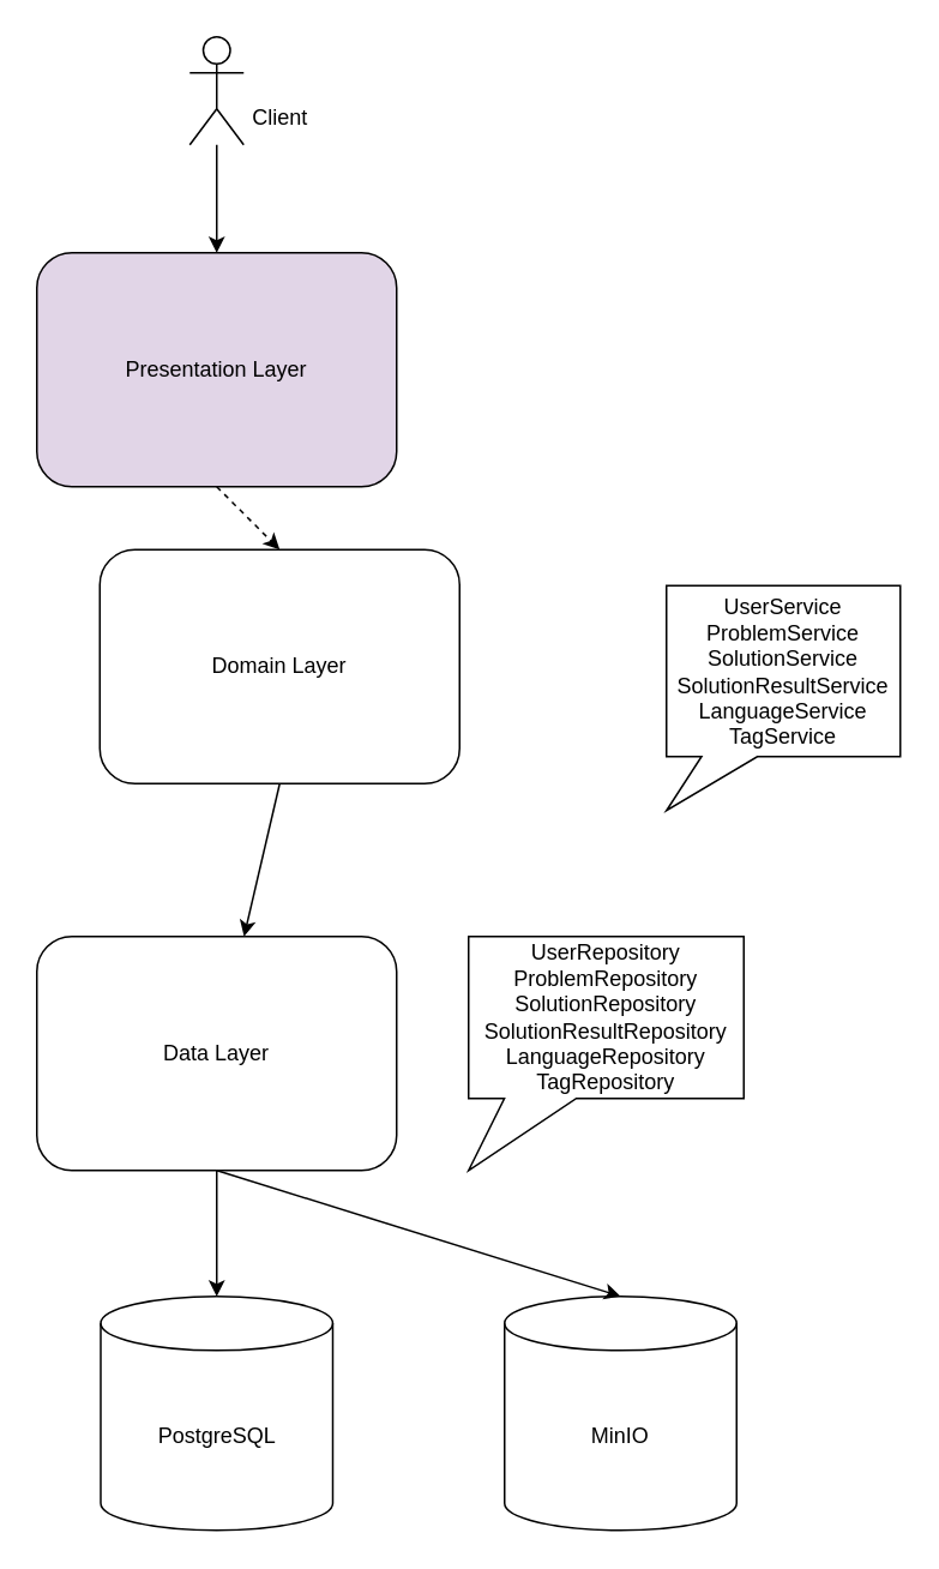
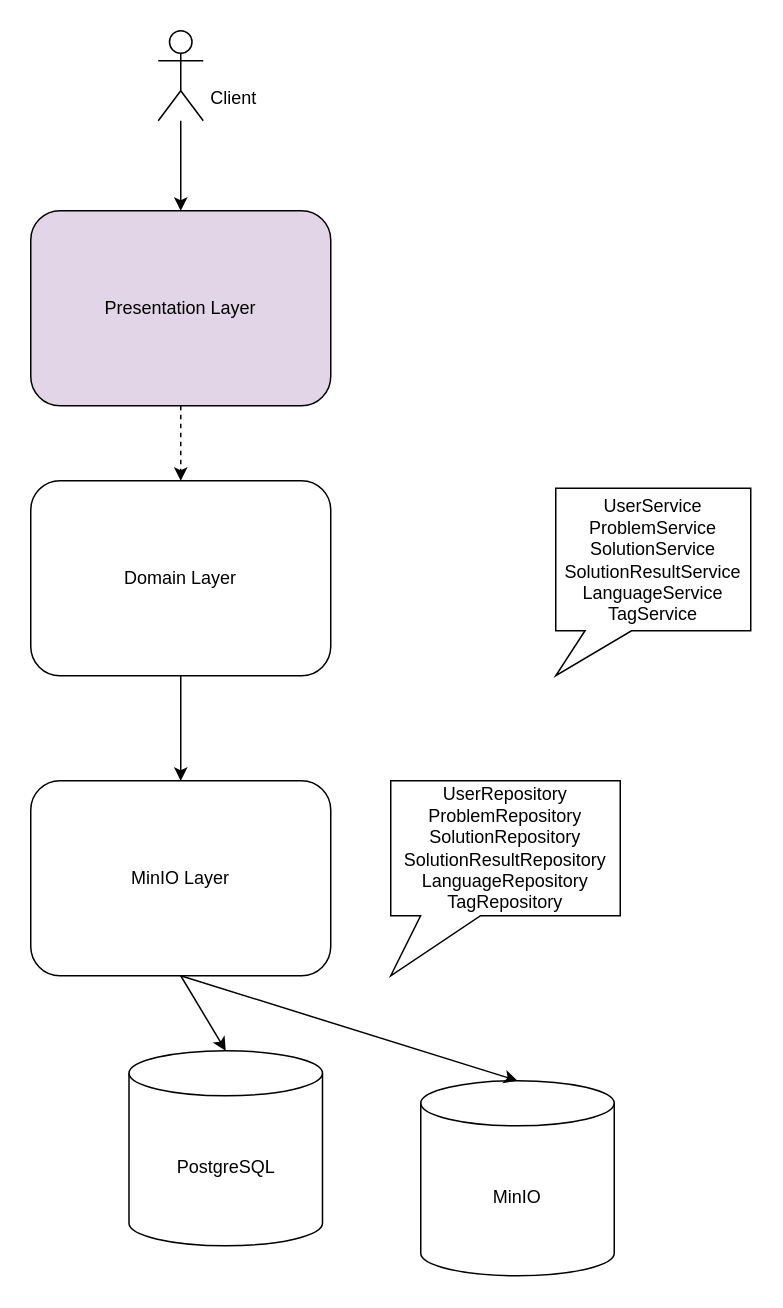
  <mxCell id="0" />
  <mxCell id="1" parent="0" />
  <mxCell id="2" value="Presentation Layer" style="rounded=1;whiteSpace=wrap;html=1;fillColor=#e1d5e7;" parent="1" vertex="1"><mxGeometry x="20" y="140" width="200" height="130" as="geometry" /></mxCell>
  <mxCell id="3" value="" style="endArrow=classic;html=1;rounded=0;entryX=0.5;entryY=0;entryDx=0;entryDy=0;" parent="1" source="8" target="2" edge="1"><mxGeometry width="50" height="50" relative="1" as="geometry"><mxPoint x="-570" y="585" as="sourcePoint" /><mxPoint x="-660" y="520" as="targetPoint" /></mxGeometry></mxCell>
  <mxCell id="4" value="" style="endArrow=classic;html=1;rounded=0;exitX=0.5;exitY=1;exitDx=0;exitDy=0;entryX=0.5;entryY=0;entryDx=0;entryDy=0;dashed=1;" parent="1" source="2" target="5" edge="1"><mxGeometry width="50" height="50" relative="1" as="geometry"><mxPoint x="-280" y="584.66" as="sourcePoint" /><mxPoint x="-200" y="585" as="targetPoint" /></mxGeometry></mxCell>
- <mxCell id="5" value="Domain Layer" style="rounded=1;whiteSpace=wrap;html=1;" parent="1" vertex="1"><mxGeometry x="55" y="305" width="200" height="130" as="geometry" /></mxCell>
+ <mxCell id="5" value="Domain Layer" style="rounded=1;whiteSpace=wrap;html=1;" parent="1" vertex="1"><mxGeometry x="20" y="320" width="200" height="130" as="geometry" /></mxCell>
  <mxCell id="6" value="UserService&lt;br&gt;ProblemService&lt;br&gt;SolutionService&lt;br&gt;SolutionResultService&lt;br&gt;LanguageService&lt;br&gt;TagService" style="shape=callout;whiteSpace=wrap;html=1;perimeter=calloutPerimeter;position2=0;size=30;position=0.15;base=31;" parent="1" vertex="1"><mxGeometry x="370" y="325" width="130" height="125" as="geometry" /></mxCell>
  <mxCell id="7" value="" style="endArrow=classic;html=1;rounded=0;exitX=0.5;exitY=1;exitDx=0;exitDy=0;" parent="1" source="5" target="9" edge="1"><mxGeometry width="50" height="50" relative="1" as="geometry"><mxPoint x="170" y="584.58" as="sourcePoint" /><mxPoint x="220" y="585" as="targetPoint" /></mxGeometry></mxCell>
  <mxCell id="8" value="" style="shape=umlActor;verticalLabelPosition=bottom;verticalAlign=top;html=1;outlineConnect=0;" parent="1" vertex="1"><mxGeometry x="105" y="20" width="30" height="60" as="geometry" /></mxCell>
- <mxCell id="9" value="Data Layer" style="rounded=1;whiteSpace=wrap;html=1;" parent="1" vertex="1"><mxGeometry x="20" y="520" width="200" height="130" as="geometry" /></mxCell>
+ <mxCell id="9" value="MinIO Layer" style="rounded=1;whiteSpace=wrap;html=1;" parent="1" vertex="1"><mxGeometry x="20" y="520" width="200" height="130" as="geometry" /></mxCell>
  <mxCell id="10" value="UserRepository&lt;br&gt;ProblemRepository&lt;br&gt;SolutionRepository&lt;br&gt;SolutionResultRepository&lt;br&gt;LanguageRepository&lt;br&gt;TagRepository" style="shape=callout;whiteSpace=wrap;html=1;perimeter=calloutPerimeter;size=40;position=0.13;position2=0;base=40;" parent="1" vertex="1"><mxGeometry x="260" y="520" width="153" height="130" as="geometry" /></mxCell>
- <mxCell id="11" value="PostgreSQL" style="shape=cylinder3;whiteSpace=wrap;html=1;boundedLbl=1;backgroundOutline=1;size=15;" parent="1" vertex="1"><mxGeometry x="55.5" y="720" width="129" height="130" as="geometry" /></mxCell>
+ <mxCell id="11" value="PostgreSQL" style="shape=cylinder3;whiteSpace=wrap;html=1;boundedLbl=1;backgroundOutline=1;size=15;" parent="1" vertex="1"><mxGeometry x="85.5" y="700" width="129" height="130" as="geometry" /></mxCell>
  <mxCell id="12" value="MinIO" style="shape=cylinder3;whiteSpace=wrap;html=1;boundedLbl=1;backgroundOutline=1;size=15;" parent="1" vertex="1"><mxGeometry x="280" y="720" width="129" height="130" as="geometry" /></mxCell>
  <mxCell id="13" value="" style="endArrow=classic;html=1;rounded=0;exitX=0.5;exitY=1;exitDx=0;exitDy=0;entryX=0.5;entryY=0;entryDx=0;entryDy=0;entryPerimeter=0;" parent="1" source="9" target="11" edge="1"><mxGeometry width="50" height="50" relative="1" as="geometry"><mxPoint x="500" y="580" as="sourcePoint" /><mxPoint x="550" y="530" as="targetPoint" /></mxGeometry></mxCell>
  <mxCell id="14" value="" style="endArrow=classic;html=1;rounded=0;exitX=0.5;exitY=1;exitDx=0;exitDy=0;entryX=0.5;entryY=0;entryDx=0;entryDy=0;entryPerimeter=0;" parent="1" source="9" target="12" edge="1"><mxGeometry width="50" height="50" relative="1" as="geometry"><mxPoint x="510" y="660" as="sourcePoint" /><mxPoint x="560" y="610" as="targetPoint" /></mxGeometry></mxCell>
  <mxCell id="15" value="Client" style="text;html=1;align=center;verticalAlign=middle;resizable=0;points=[];autosize=1;strokeColor=none;fillColor=none;" parent="1" vertex="1"><mxGeometry x="130" y="50" width="50" height="30" as="geometry" /></mxCell>
